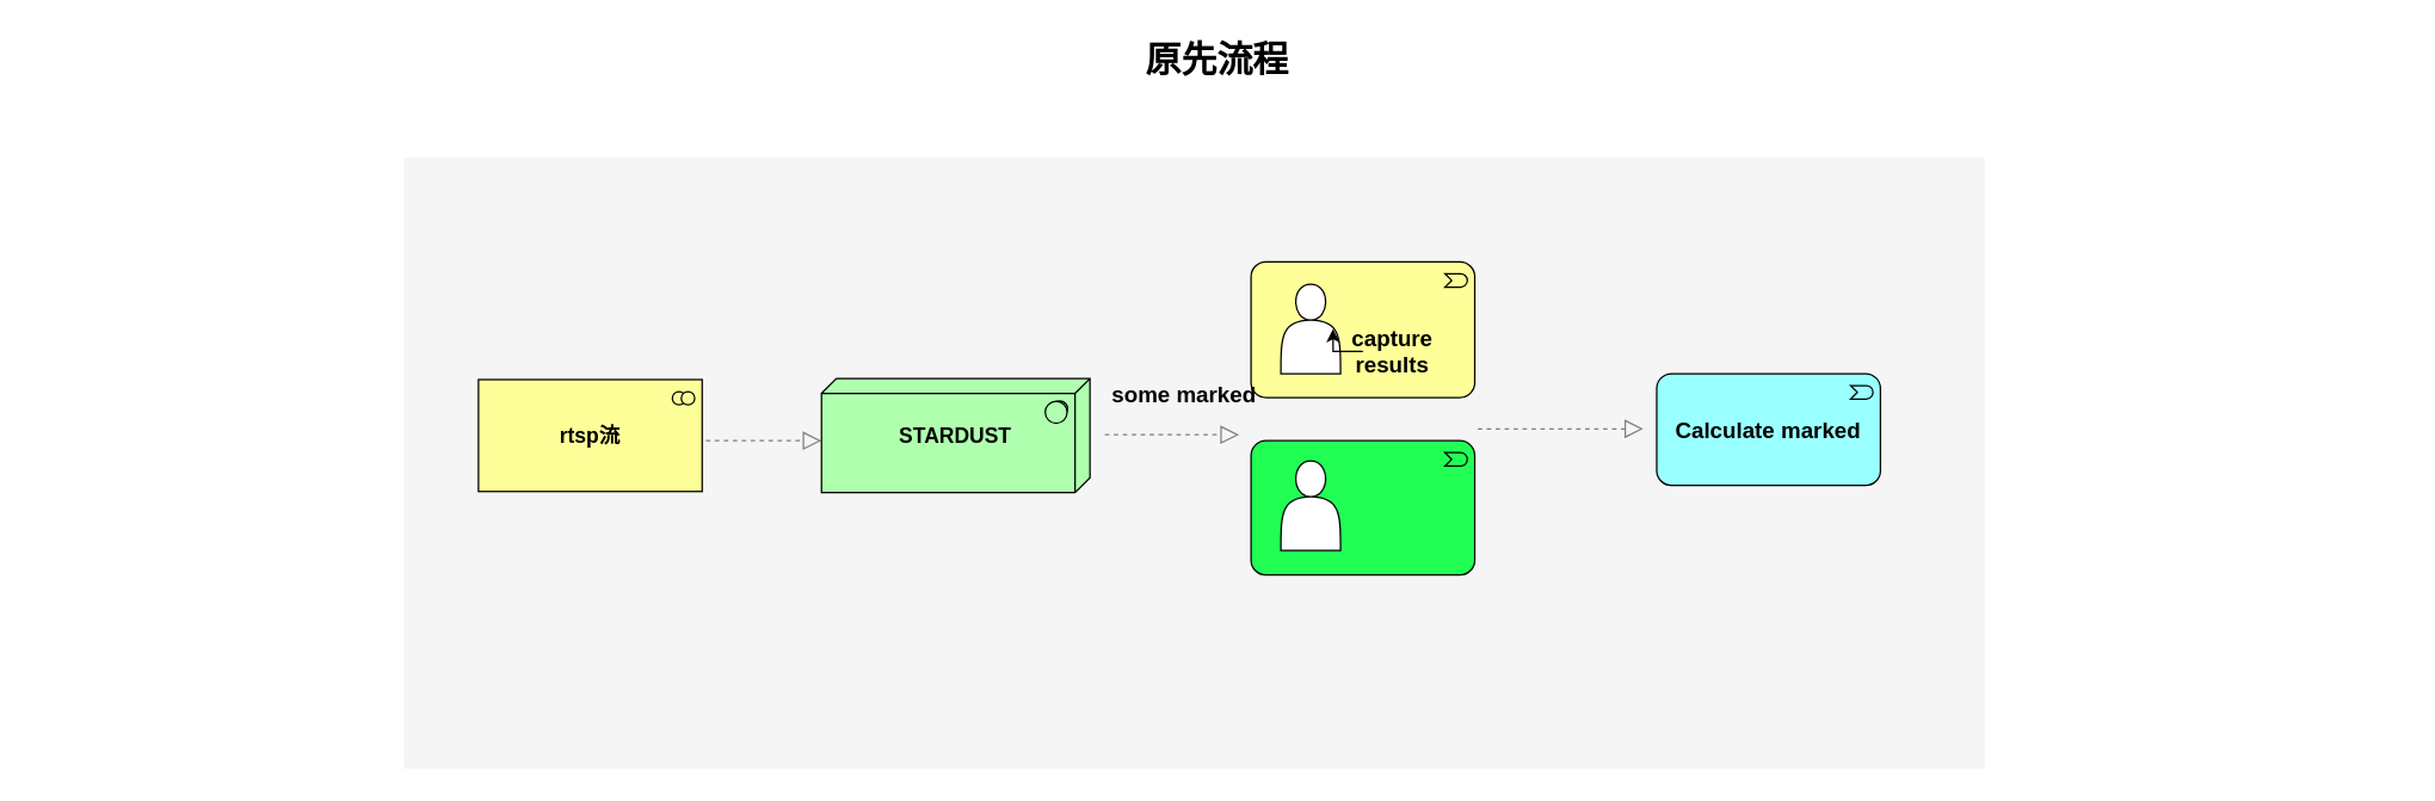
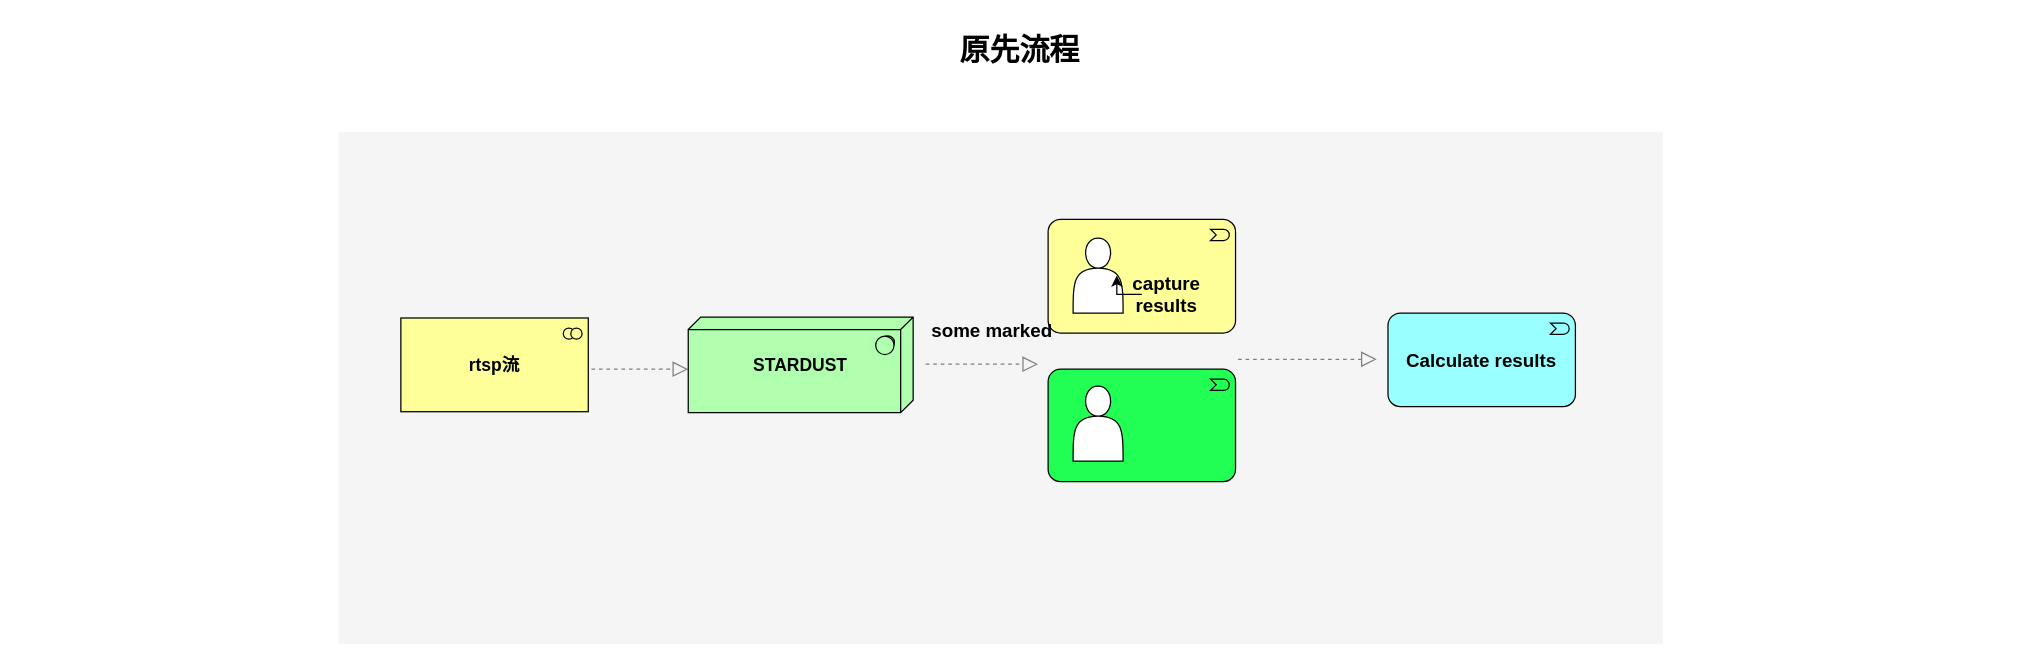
  <mxCell id="0" />
  <mxCell id="1" parent="0" />
  <mxCell id="2" value="" style="whiteSpace=wrap;html=1;strokeColor=none;strokeWidth=1;fillColor=#f5f5f5;fontSize=14;" parent="1" vertex="1"><mxGeometry x="270" y="105" width="1060" height="410" as="geometry" /></mxCell>
  <mxCell id="3" value="&lt;b&gt;rtsp流&lt;/b&gt;" style="html=1;whiteSpace=wrap;fillColor=#ffff99;shape=mxgraph.archimate3.application;appType=collab;archiType=square;fontSize=14;" parent="1" vertex="1"><mxGeometry x="320" y="254" width="150" height="75" as="geometry" /></mxCell>
  <mxCell id="4" value="" style="html=1;whiteSpace=wrap;fillColor=#ffff99;shape=mxgraph.archimate3.application;appType=event;archiType=rounded;fontSize=14;" parent="1" vertex="1"><mxGeometry x="838" y="175" width="150" height="91" as="geometry" /></mxCell>
  <mxCell id="5" style="edgeStyle=elbowEdgeStyle;rounded=1;elbow=vertical;html=1;dashed=1;startSize=10;endArrow=block;endFill=0;endSize=10;jettySize=auto;orthogonalLoop=1;strokeColor=#808080;fontSize=14;" parent="1" edge="1"><mxGeometry relative="1" as="geometry"><mxPoint x="472.5" y="295" as="sourcePoint" /><mxPoint x="550" y="295" as="targetPoint" /></mxGeometry></mxCell>
  <mxCell id="6" value="原先流程" style="text;strokeColor=none;fillColor=none;html=1;fontSize=24;fontStyle=1;verticalAlign=middle;align=center;" parent="1" vertex="1"><mxGeometry x="20" y="20" width="1590" height="40" as="geometry" /></mxCell>
  <mxCell id="7" value="&lt;b&gt;STARDUST&lt;/b&gt;" style="html=1;whiteSpace=wrap;fillColor=#AFFFAF;shape=mxgraph.archimate3.tech;techType=sysSw;fontSize=14;" vertex="1" parent="1"><mxGeometry x="550" y="253.25" width="180" height="76.5" as="geometry" /></mxCell>
  <mxCell id="8" style="edgeStyle=elbowEdgeStyle;rounded=1;elbow=vertical;html=1;dashed=1;startSize=10;endArrow=block;endFill=0;endSize=10;jettySize=auto;orthogonalLoop=1;strokeColor=#808080;fontSize=14;entryX=0;entryY=0.75;entryDx=0;entryDy=0;entryPerimeter=0;" edge="1" parent="1"><mxGeometry relative="1" as="geometry"><mxPoint x="740" y="291" as="sourcePoint" /><mxPoint x="830" y="291.12" as="targetPoint" /></mxGeometry></mxCell>
  <mxCell id="9" value="&lt;h1&gt;&lt;font style=&quot;font-size: 15px&quot;&gt;some marked&lt;/font&gt;&lt;/h1&gt;" style="text;html=1;strokeColor=none;fillColor=none;spacing=5;spacingTop=-20;whiteSpace=wrap;overflow=hidden;rounded=0;" vertex="1" parent="1"><mxGeometry x="740" y="241.5" width="110" height="53.5" as="geometry" /></mxCell>
  <mxCell id="10" value="" style="shape=actor;whiteSpace=wrap;html=1;" vertex="1" parent="1"><mxGeometry x="858" y="190" width="40" height="60" as="geometry" /></mxCell>
  <mxCell id="11" value="" style="edgeStyle=orthogonalEdgeStyle;rounded=0;orthogonalLoop=1;jettySize=auto;html=1;" edge="1" parent="1" source="12" target="10"><mxGeometry relative="1" as="geometry" /></mxCell>
  <mxCell id="12" value="&lt;b&gt;&lt;font style=&quot;font-size: 15px&quot;&gt;capture results&lt;/font&gt;&lt;/b&gt;" style="text;html=1;strokeColor=none;fillColor=none;align=center;verticalAlign=middle;whiteSpace=wrap;rounded=0;" vertex="1" parent="1"><mxGeometry x="913" y="225" width="40" height="20" as="geometry" /></mxCell>
  <mxCell id="13" value="" style="html=1;whiteSpace=wrap;shape=mxgraph.archimate3.application;appType=event;archiType=rounded;fontSize=14;fillColor=#21FF55;" vertex="1" parent="1"><mxGeometry x="838" y="295" width="150" height="90" as="geometry" /></mxCell>
  <mxCell id="14" value="" style="shape=actor;whiteSpace=wrap;html=1;" vertex="1" parent="1"><mxGeometry x="858" y="308.5" width="40" height="60" as="geometry" /></mxCell>
  <mxCell id="15" style="edgeStyle=elbowEdgeStyle;rounded=1;elbow=vertical;html=1;dashed=1;startSize=10;endArrow=block;endFill=0;endSize=10;jettySize=auto;orthogonalLoop=1;strokeColor=#808080;fontSize=14;entryX=0;entryY=0.75;entryDx=0;entryDy=0;entryPerimeter=0;" edge="1" parent="1"><mxGeometry relative="1" as="geometry"><mxPoint x="990" y="287.12" as="sourcePoint" /><mxPoint x="1101" y="287" as="targetPoint" /><Array as="points" /></mxGeometry></mxCell>
- <mxCell id="16" value="&lt;font style=&quot;font-size: 15px&quot;&gt;&lt;b&gt;Calculate marked&lt;/b&gt;&lt;/font&gt;" style="html=1;outlineConnect=0;whiteSpace=wrap;fillColor=#99ffff;shape=mxgraph.archimate3.application;appType=event;archiType=rounded" vertex="1" parent="1"><mxGeometry x="1110" y="250" width="150" height="75" as="geometry" /></mxCell>
+ <mxCell id="16" value="&lt;font style=&quot;font-size: 15px&quot;&gt;&lt;b&gt;Calculate results&lt;/b&gt;&lt;/font&gt;" style="html=1;outlineConnect=0;whiteSpace=wrap;fillColor=#99ffff;shape=mxgraph.archimate3.application;appType=event;archiType=rounded" vertex="1" parent="1"><mxGeometry x="1110" y="250" width="150" height="75" as="geometry" /></mxCell>
